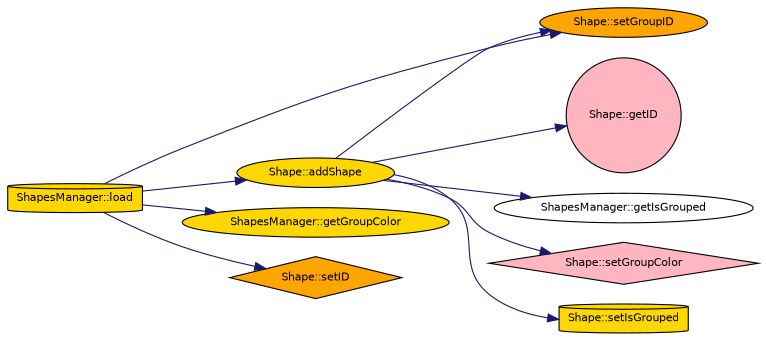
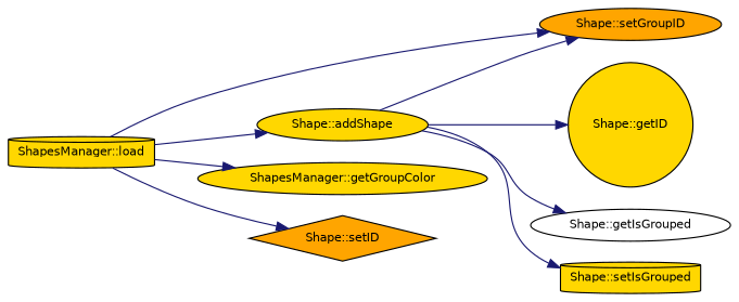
  digraph {
    rankdir=LR
    node [color=black fillcolor=gold fontname=Helvetica fontsize=10 shape=ellipse style=filled]
    edge [color=midnightblue fontname=Helvetica fontsize=10 labelfontname=Helvetica labelfontsize=10 style=solid]
    n1 [fontcolor=black height=0.2 label="ShapesManager::load" shape=cylinder width=0.4]
    n2 [height=0.2 label="Shape::addShape" width=0.4]
    n3 [fillcolor=orange height=0.2 label="Shape::setGroupID" width=0.4]
    n4 [height=0.2 label="ShapesManager::getGroupColor" width=0.4]
    n5 [fillcolor=orange height=0.2 label="Shape::setID" shape=diamond width=0.4]
-   n6 [fillcolor=lightpink height=0.2 label="Shape::getID" shape=circle width=0.4]
-   n7 [fillcolor=white height=0.2 label="ShapesManager::getIsGrouped" width=0.4]
-   n8 [fillcolor=lightpink height=0.2 label="Shape::setGroupColor" shape=diamond width=0.4]
+   n6 [height=0.2 label="Shape::getID" shape=circle width=0.4]
+   n7 [fillcolor=white height=0.2 label="Shape::getIsGrouped" width=0.4]
    n9 [height=0.2 label="Shape::setIsGrouped" shape=cylinder width=0.4]
    n1 -> n2
    n1 -> n3
    n1 -> n4
    n1 -> n5
    n2 -> n3
    n2 -> n6
    n2 -> n7
-   n2 -> n8
    n2 -> n9
  }
